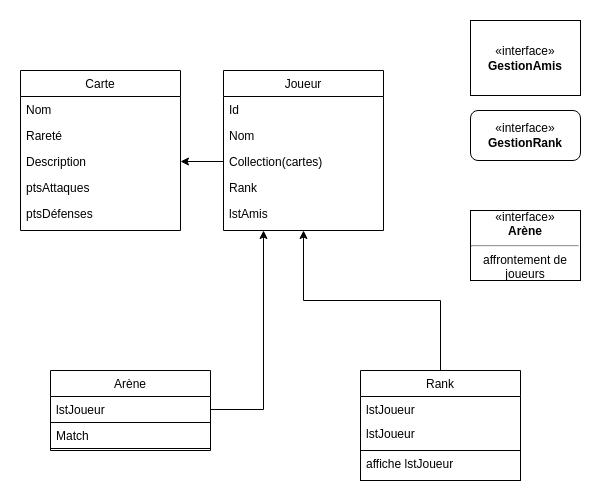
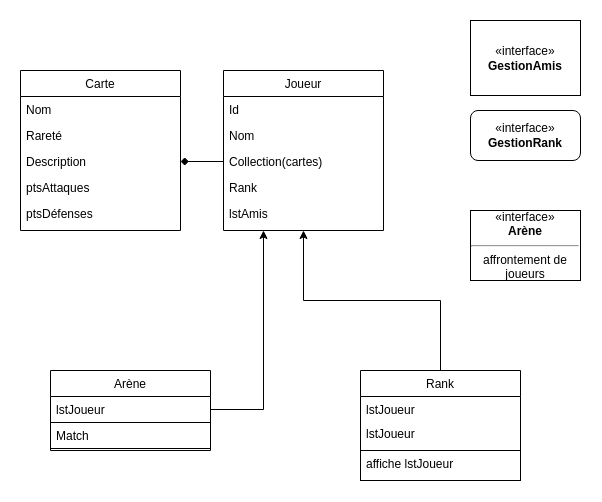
  <mxCell id="0" />
  <mxCell id="1" parent="0" />
  <mxCell id="2" value="«interface»&lt;br&gt;&lt;b&gt;Arène&lt;/b&gt;&lt;hr&gt;affrontement de joueurs" style="html=1;whiteSpace=wrap;strokeColor=default;" vertex="1" parent="1"><mxGeometry x="470" y="210" width="110" height="70" as="geometry" /></mxCell>
  <mxCell id="3" value="Carte" style="swimlane;fontStyle=0;align=center;verticalAlign=top;childLayout=stackLayout;horizontal=1;startSize=26;horizontalStack=0;resizeParent=1;resizeLast=0;collapsible=1;marginBottom=0;rounded=0;shadow=0;strokeWidth=1;swimlaneLine=1;" parent="1" vertex="1"><mxGeometry x="20" y="70" width="160" height="160" as="geometry"><mxRectangle x="334" y="110" width="160" height="26" as="alternateBounds" /></mxGeometry></mxCell>
  <mxCell id="4" value="Nom" style="text;align=left;verticalAlign=top;spacingLeft=4;spacingRight=4;overflow=hidden;rotatable=0;points=[[0,0.5],[1,0.5]];portConstraint=eastwest;" parent="3" vertex="1"><mxGeometry y="26" width="160" height="26" as="geometry" /></mxCell>
  <mxCell id="5" value="Rareté " style="text;align=left;verticalAlign=top;spacingLeft=4;spacingRight=4;overflow=hidden;rotatable=0;points=[[0,0.5],[1,0.5]];portConstraint=eastwest;rounded=0;shadow=0;html=0;" parent="3" vertex="1"><mxGeometry y="52" width="160" height="26" as="geometry" /></mxCell>
  <mxCell id="6" value="Description" style="text;align=left;verticalAlign=top;spacingLeft=4;spacingRight=4;overflow=hidden;rotatable=0;points=[[0,0.5],[1,0.5]];portConstraint=eastwest;rounded=0;shadow=0;html=0;" parent="3" vertex="1"><mxGeometry y="78" width="160" height="26" as="geometry" /></mxCell>
  <mxCell id="7" value="ptsAttaques    " style="text;align=left;verticalAlign=top;spacingLeft=4;spacingRight=4;overflow=hidden;rotatable=0;points=[[0,0.5],[1,0.5]];portConstraint=eastwest;" parent="3" vertex="1"><mxGeometry y="104" width="160" height="26" as="geometry" /></mxCell>
  <mxCell id="8" value="ptsDéfenses" style="text;align=left;verticalAlign=top;spacingLeft=4;spacingRight=4;overflow=hidden;rotatable=0;points=[[0,0.5],[1,0.5]];portConstraint=eastwest;strokeColor=none;" vertex="1" parent="3"><mxGeometry y="130" width="160" height="30" as="geometry" /></mxCell>
  <mxCell id="9" value="Joueur" style="swimlane;fontStyle=0;align=center;verticalAlign=top;childLayout=stackLayout;horizontal=1;startSize=26;horizontalStack=0;resizeParent=1;resizeLast=0;collapsible=1;marginBottom=0;rounded=0;shadow=0;strokeWidth=1;swimlaneLine=1;" vertex="1" parent="1"><mxGeometry x="223" y="70" width="160" height="160" as="geometry"><mxRectangle x="334" y="110" width="160" height="26" as="alternateBounds" /></mxGeometry></mxCell>
  <mxCell id="10" value="Id" style="text;align=left;verticalAlign=top;spacingLeft=4;spacingRight=4;overflow=hidden;rotatable=0;points=[[0,0.5],[1,0.5]];portConstraint=eastwest;" vertex="1" parent="9"><mxGeometry y="26" width="160" height="26" as="geometry" /></mxCell>
  <mxCell id="11" value="Nom" style="text;align=left;verticalAlign=top;spacingLeft=4;spacingRight=4;overflow=hidden;rotatable=0;points=[[0,0.5],[1,0.5]];portConstraint=eastwest;" vertex="1" parent="9"><mxGeometry y="52" width="160" height="26" as="geometry" /></mxCell>
  <mxCell id="12" value="Collection(cartes)   " style="text;align=left;verticalAlign=top;spacingLeft=4;spacingRight=4;overflow=hidden;rotatable=0;points=[[0,0.5],[1,0.5]];portConstraint=eastwest;rounded=0;shadow=0;html=0;" vertex="1" parent="9"><mxGeometry y="78" width="160" height="26" as="geometry" /></mxCell>
  <mxCell id="13" value="Rank" style="text;align=left;verticalAlign=top;spacingLeft=4;spacingRight=4;overflow=hidden;rotatable=0;points=[[0,0.5],[1,0.5]];portConstraint=eastwest;rounded=0;shadow=0;html=0;" vertex="1" parent="9"><mxGeometry y="104" width="160" height="26" as="geometry" /></mxCell>
  <mxCell id="14" value="lstAmis" style="text;align=left;verticalAlign=top;spacingLeft=4;spacingRight=4;overflow=hidden;rotatable=0;points=[[0,0.5],[1,0.5]];portConstraint=eastwest;" vertex="1" parent="9"><mxGeometry y="130" width="160" height="26" as="geometry" /></mxCell>
- <mxCell id="15" style="edgeStyle=orthogonalEdgeStyle;rounded=0;orthogonalLoop=1;jettySize=auto;html=1;exitX=0;exitY=0.5;exitDx=0;exitDy=0;entryX=1;entryY=0.5;entryDx=0;entryDy=0;" edge="1" parent="1" source="12" target="6"><mxGeometry relative="1" as="geometry" /></mxCell>
+ <mxCell id="15" style="edgeStyle=orthogonalEdgeStyle;rounded=0;orthogonalLoop=1;jettySize=auto;html=1;exitX=0;exitY=0.5;exitDx=0;exitDy=0;entryX=1;entryY=0.5;entryDx=0;entryDy=0;endArrow=diamond;" edge="1" parent="1" source="12" target="6"><mxGeometry relative="1" as="geometry" /></mxCell>
  <mxCell id="16" value="«interface»&lt;br&gt;&lt;b&gt;GestionAmis&lt;/b&gt;" style="html=1;whiteSpace=wrap;" vertex="1" parent="1"><mxGeometry x="470" y="20" width="110" height="75" as="geometry" /></mxCell>
  <mxCell id="17" value="«interface»&lt;br&gt;&lt;b&gt;GestionRank&lt;br&gt;&lt;/b&gt;" style="html=1;whiteSpace=wrap;rounded=1;" vertex="1" parent="1"><mxGeometry x="470" y="110" width="110" height="50" as="geometry" /></mxCell>
  <mxCell id="18" style="edgeStyle=orthogonalEdgeStyle;rounded=0;orthogonalLoop=1;jettySize=auto;html=1;entryX=0.5;entryY=1;entryDx=0;entryDy=0;" edge="1" parent="1" source="19" target="9"><mxGeometry relative="1" as="geometry" /></mxCell>
  <mxCell id="19" value="Rank" style="swimlane;fontStyle=0;align=center;verticalAlign=top;childLayout=stackLayout;horizontal=1;startSize=26;horizontalStack=0;resizeParent=1;resizeLast=0;collapsible=1;marginBottom=0;rounded=0;shadow=0;strokeWidth=1;swimlaneLine=1;" vertex="1" parent="1"><mxGeometry x="360" y="370" width="160" height="110" as="geometry"><mxRectangle x="334" y="110" width="160" height="26" as="alternateBounds" /></mxGeometry></mxCell>
  <mxCell id="20" value="lstJoueur" style="text;align=left;verticalAlign=top;spacingLeft=4;spacingRight=4;overflow=hidden;rotatable=0;points=[[0,0.5],[1,0.5]];portConstraint=eastwest;" vertex="1" parent="19"><mxGeometry y="26" width="160" height="24" as="geometry" /></mxCell>
  <mxCell id="21" value="lstJoueur" style="text;align=left;verticalAlign=top;spacingLeft=4;spacingRight=4;overflow=hidden;rotatable=0;points=[[0,0.5],[1,0.5]];portConstraint=eastwest;" vertex="1" parent="19"><mxGeometry y="50" width="160" height="30" as="geometry" /></mxCell>
  <mxCell id="22" value="affiche lstJoueur" style="text;align=left;verticalAlign=top;spacingLeft=4;spacingRight=4;overflow=hidden;rotatable=0;points=[[0,0.5],[1,0.5]];portConstraint=eastwest;strokeColor=default;" vertex="1" parent="19"><mxGeometry y="80" width="160" height="30" as="geometry" /></mxCell>
  <mxCell id="23" value="Arène" style="swimlane;fontStyle=0;align=center;verticalAlign=top;childLayout=stackLayout;horizontal=1;startSize=26;horizontalStack=0;resizeParent=1;resizeLast=0;collapsible=1;marginBottom=0;rounded=0;shadow=0;strokeWidth=1;swimlaneLine=1;" vertex="1" parent="1"><mxGeometry x="50" y="370" width="160" height="80" as="geometry"><mxRectangle x="334" y="110" width="160" height="26" as="alternateBounds" /></mxGeometry></mxCell>
  <mxCell id="24" value="lstJoueur  " style="text;align=left;verticalAlign=top;spacingLeft=4;spacingRight=4;overflow=hidden;rotatable=0;points=[[0,0.5],[1,0.5]];portConstraint=eastwest;" vertex="1" parent="23"><mxGeometry y="26" width="160" height="26" as="geometry" /></mxCell>
  <mxCell id="25" value="Match" style="text;align=left;verticalAlign=top;spacingLeft=4;spacingRight=4;overflow=hidden;rotatable=0;points=[[0,0.5],[1,0.5]];portConstraint=eastwest;rounded=0;shadow=0;html=0;strokeColor=default;" vertex="1" parent="23"><mxGeometry y="52" width="160" height="26" as="geometry" /></mxCell>
  <mxCell id="26" style="edgeStyle=orthogonalEdgeStyle;rounded=0;orthogonalLoop=1;jettySize=auto;html=1;entryX=0.25;entryY=1;entryDx=0;entryDy=0;" edge="1" parent="1" source="24" target="9"><mxGeometry relative="1" as="geometry" /></mxCell>
